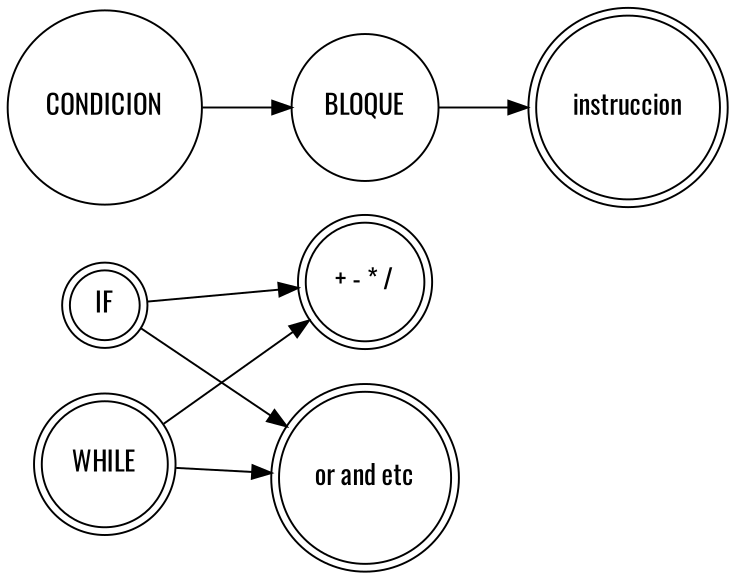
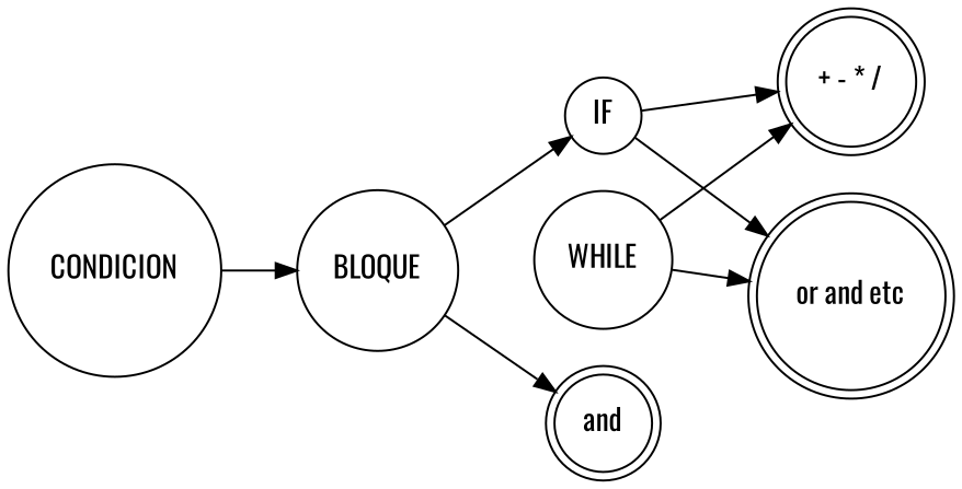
  digraph {
    fontname=Oswald
    rankdir=LR
    node [fontname=Oswald shape=circle]
    edge [fontname=Oswald]
    "+ - * /" [shape=doublecircle]
    "or and etc" [shape=doublecircle]
-   instruccion [shape=doublecircle]
+   instruccion [shape=doublecircle label=and]
    BLOQUE
-   IF [shape=doublecircle]
-   WHILE [shape=doublecircle]
+   IF
+   WHILE
    CONDICION
    BLOQUE -> instruccion
+   BLOQUE -> IF
    IF -> "+ - * /"
    IF -> "or and etc"
    WHILE -> "+ - * /"
    WHILE -> "or and etc"
    CONDICION -> BLOQUE
  }
